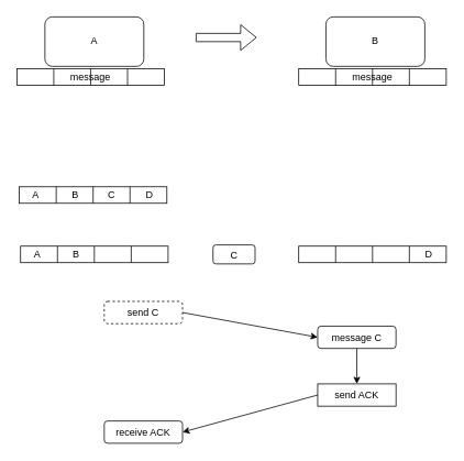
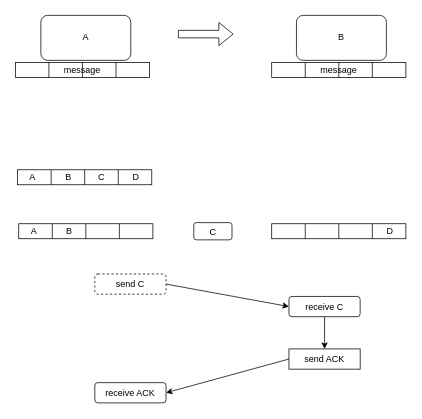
  <mxCell id="0" />
  <mxCell id="1" parent="0" />
  <mxCell id="2" value="" style="rounded=1;whiteSpace=wrap;html=1;" vertex="1" parent="1"><mxGeometry x="258" y="296.5" width="51" height="23" as="geometry" /></mxCell>
  <mxCell id="3" value="A" style="rounded=1;whiteSpace=wrap;html=1;" vertex="1" parent="1"><mxGeometry x="54" y="20" width="120" height="60" as="geometry" /></mxCell>
  <mxCell id="4" value="B" style="rounded=1;whiteSpace=wrap;html=1;" vertex="1" parent="1"><mxGeometry x="395" y="20" width="120" height="60" as="geometry" /></mxCell>
  <mxCell id="5" value="message" style="rounded=0;whiteSpace=wrap;html=1;" vertex="1" parent="1"><mxGeometry x="20" y="83" width="179" height="20" as="geometry" /></mxCell>
  <mxCell id="6" value="" style="endArrow=none;html=1;entryX=0.25;entryY=0;entryDx=0;entryDy=0;exitX=0.25;exitY=1;exitDx=0;exitDy=0;" edge="1" parent="1" source="5" target="5"><mxGeometry width="50" height="50" relative="1" as="geometry"><mxPoint x="-5" y="163" as="sourcePoint" /><mxPoint x="45" y="113" as="targetPoint" /></mxGeometry></mxCell>
  <mxCell id="7" value="" style="endArrow=none;html=1;entryX=0.5;entryY=0;entryDx=0;entryDy=0;exitX=0.5;exitY=1;exitDx=0;exitDy=0;" edge="1" parent="1" source="5" target="5"><mxGeometry width="50" height="50" relative="1" as="geometry"><mxPoint x="74.75" y="113" as="sourcePoint" /><mxPoint x="74.75" y="93" as="targetPoint" /></mxGeometry></mxCell>
  <mxCell id="8" value="" style="endArrow=none;html=1;entryX=0.75;entryY=0;entryDx=0;entryDy=0;exitX=0.75;exitY=1;exitDx=0;exitDy=0;" edge="1" parent="1" source="5" target="5"><mxGeometry width="50" height="50" relative="1" as="geometry"><mxPoint x="119.5" y="113" as="sourcePoint" /><mxPoint x="119.5" y="93" as="targetPoint" /></mxGeometry></mxCell>
  <mxCell id="9" value="message" style="rounded=0;whiteSpace=wrap;html=1;" vertex="1" parent="1"><mxGeometry x="362" y="83" width="179" height="20" as="geometry" /></mxCell>
  <mxCell id="10" value="" style="endArrow=none;html=1;entryX=0.25;entryY=0;entryDx=0;entryDy=0;exitX=0.25;exitY=1;exitDx=0;exitDy=0;" edge="1" parent="1" source="9" target="9"><mxGeometry width="50" height="50" relative="1" as="geometry"><mxPoint x="337" y="163" as="sourcePoint" /><mxPoint x="387" y="113" as="targetPoint" /></mxGeometry></mxCell>
  <mxCell id="11" value="" style="endArrow=none;html=1;entryX=0.5;entryY=0;entryDx=0;entryDy=0;exitX=0.5;exitY=1;exitDx=0;exitDy=0;" edge="1" parent="1" source="9" target="9"><mxGeometry width="50" height="50" relative="1" as="geometry"><mxPoint x="416.75" y="113" as="sourcePoint" /><mxPoint x="416.75" y="93" as="targetPoint" /></mxGeometry></mxCell>
  <mxCell id="12" value="" style="endArrow=none;html=1;entryX=0.75;entryY=0;entryDx=0;entryDy=0;exitX=0.75;exitY=1;exitDx=0;exitDy=0;" edge="1" parent="1" source="9" target="9"><mxGeometry width="50" height="50" relative="1" as="geometry"><mxPoint x="461.5" y="113" as="sourcePoint" /><mxPoint x="461.5" y="93" as="targetPoint" /></mxGeometry></mxCell>
  <mxCell id="13" value="" style="shape=flexArrow;endArrow=classic;html=1;" edge="1" parent="1"><mxGeometry width="50" height="50" relative="1" as="geometry"><mxPoint x="237" y="45" as="sourcePoint" /><mxPoint x="311" y="45" as="targetPoint" /></mxGeometry></mxCell>
  <mxCell id="14" value="" style="rounded=0;whiteSpace=wrap;html=1;" vertex="1" parent="1"><mxGeometry x="23" y="226" width="179" height="20" as="geometry" /></mxCell>
  <mxCell id="15" value="" style="endArrow=none;html=1;entryX=0.25;entryY=0;entryDx=0;entryDy=0;exitX=0.25;exitY=1;exitDx=0;exitDy=0;" edge="1" parent="1" source="14" target="14"><mxGeometry width="50" height="50" relative="1" as="geometry"><mxPoint x="-2" y="306" as="sourcePoint" /><mxPoint x="48" y="256" as="targetPoint" /></mxGeometry></mxCell>
  <mxCell id="16" value="" style="endArrow=none;html=1;entryX=0.5;entryY=0;entryDx=0;entryDy=0;exitX=0.5;exitY=1;exitDx=0;exitDy=0;" edge="1" parent="1" source="14" target="14"><mxGeometry width="50" height="50" relative="1" as="geometry"><mxPoint x="77.75" y="256" as="sourcePoint" /><mxPoint x="77.75" y="236" as="targetPoint" /></mxGeometry></mxCell>
  <mxCell id="17" value="" style="endArrow=none;html=1;entryX=0.75;entryY=0;entryDx=0;entryDy=0;exitX=0.75;exitY=1;exitDx=0;exitDy=0;" edge="1" parent="1" source="14" target="14"><mxGeometry width="50" height="50" relative="1" as="geometry"><mxPoint x="122.5" y="256" as="sourcePoint" /><mxPoint x="122.5" y="236" as="targetPoint" /></mxGeometry></mxCell>
  <mxCell id="18" value="A" style="text;html=1;strokeColor=none;fillColor=none;align=center;verticalAlign=middle;whiteSpace=wrap;rounded=0;" vertex="1" parent="1"><mxGeometry x="23" y="226" width="40" height="20" as="geometry" /></mxCell>
  <mxCell id="19" value="B" style="text;html=1;strokeColor=none;fillColor=none;align=center;verticalAlign=middle;whiteSpace=wrap;rounded=0;" vertex="1" parent="1"><mxGeometry x="70.5" y="226" width="40" height="20" as="geometry" /></mxCell>
  <mxCell id="20" value="C" style="text;html=1;strokeColor=none;fillColor=none;align=center;verticalAlign=middle;whiteSpace=wrap;rounded=0;" vertex="1" parent="1"><mxGeometry x="114.5" y="226" width="40" height="20" as="geometry" /></mxCell>
  <mxCell id="21" value="D" style="text;html=1;strokeColor=none;fillColor=none;align=center;verticalAlign=middle;whiteSpace=wrap;rounded=0;" vertex="1" parent="1"><mxGeometry x="160.5" y="226" width="40" height="20" as="geometry" /></mxCell>
  <mxCell id="22" value="" style="rounded=0;whiteSpace=wrap;html=1;" vertex="1" parent="1"><mxGeometry x="24.5" y="298" width="179" height="20" as="geometry" /></mxCell>
  <mxCell id="23" value="" style="endArrow=none;html=1;entryX=0.25;entryY=0;entryDx=0;entryDy=0;exitX=0.25;exitY=1;exitDx=0;exitDy=0;" edge="1" parent="1" source="22" target="22"><mxGeometry width="50" height="50" relative="1" as="geometry"><mxPoint x="-0.5" y="378" as="sourcePoint" /><mxPoint x="49.5" y="328" as="targetPoint" /></mxGeometry></mxCell>
  <mxCell id="24" value="" style="endArrow=none;html=1;entryX=0.5;entryY=0;entryDx=0;entryDy=0;exitX=0.5;exitY=1;exitDx=0;exitDy=0;" edge="1" parent="1" source="22" target="22"><mxGeometry width="50" height="50" relative="1" as="geometry"><mxPoint x="79.25" y="328" as="sourcePoint" /><mxPoint x="79.25" y="308" as="targetPoint" /></mxGeometry></mxCell>
  <mxCell id="25" value="" style="endArrow=none;html=1;entryX=0.75;entryY=0;entryDx=0;entryDy=0;exitX=0.75;exitY=1;exitDx=0;exitDy=0;" edge="1" parent="1" source="22" target="22"><mxGeometry width="50" height="50" relative="1" as="geometry"><mxPoint x="124" y="328" as="sourcePoint" /><mxPoint x="124" y="308" as="targetPoint" /></mxGeometry></mxCell>
  <mxCell id="26" value="A" style="text;html=1;strokeColor=none;fillColor=none;align=center;verticalAlign=middle;whiteSpace=wrap;rounded=0;" vertex="1" parent="1"><mxGeometry x="24.5" y="298" width="40" height="20" as="geometry" /></mxCell>
  <mxCell id="27" value="B" style="text;html=1;strokeColor=none;fillColor=none;align=center;verticalAlign=middle;whiteSpace=wrap;rounded=0;" vertex="1" parent="1"><mxGeometry x="72" y="298" width="40" height="20" as="geometry" /></mxCell>
  <mxCell id="28" value="" style="rounded=0;whiteSpace=wrap;html=1;" vertex="1" parent="1"><mxGeometry x="362" y="298" width="179" height="20" as="geometry" /></mxCell>
  <mxCell id="29" value="" style="endArrow=none;html=1;entryX=0.25;entryY=0;entryDx=0;entryDy=0;exitX=0.25;exitY=1;exitDx=0;exitDy=0;" edge="1" parent="1" source="28" target="28"><mxGeometry width="50" height="50" relative="1" as="geometry"><mxPoint x="337" y="378" as="sourcePoint" /><mxPoint x="387" y="328" as="targetPoint" /></mxGeometry></mxCell>
  <mxCell id="30" value="" style="endArrow=none;html=1;entryX=0.5;entryY=0;entryDx=0;entryDy=0;exitX=0.5;exitY=1;exitDx=0;exitDy=0;" edge="1" parent="1" source="28" target="28"><mxGeometry width="50" height="50" relative="1" as="geometry"><mxPoint x="416.75" y="328" as="sourcePoint" /><mxPoint x="416.75" y="308" as="targetPoint" /></mxGeometry></mxCell>
  <mxCell id="31" value="" style="endArrow=none;html=1;entryX=0.75;entryY=0;entryDx=0;entryDy=0;exitX=0.75;exitY=1;exitDx=0;exitDy=0;" edge="1" parent="1" source="28" target="28"><mxGeometry width="50" height="50" relative="1" as="geometry"><mxPoint x="461.5" y="328" as="sourcePoint" /><mxPoint x="461.5" y="308" as="targetPoint" /></mxGeometry></mxCell>
  <mxCell id="32" value="D" style="text;html=1;strokeColor=none;fillColor=none;align=center;verticalAlign=middle;whiteSpace=wrap;rounded=0;" vertex="1" parent="1"><mxGeometry x="499.5" y="298" width="40" height="20" as="geometry" /></mxCell>
  <mxCell id="33" value="C" style="text;html=1;strokeColor=none;fillColor=none;align=center;verticalAlign=middle;whiteSpace=wrap;rounded=0;" vertex="1" parent="1"><mxGeometry x="264" y="299.5" width="40" height="20" as="geometry" /></mxCell>
  <mxCell id="34" value="send C" style="rounded=1;whiteSpace=wrap;html=1;dashed=1;" vertex="1" parent="1"><mxGeometry x="126" y="365" width="95" height="27" as="geometry" /></mxCell>
  <mxCell id="35" style="edgeStyle=orthogonalEdgeStyle;rounded=0;orthogonalLoop=1;jettySize=auto;html=1;entryX=0.5;entryY=0;entryDx=0;entryDy=0;" edge="1" parent="1" source="36" target="37"><mxGeometry relative="1" as="geometry" /></mxCell>
- <mxCell id="36" value="message C" style="rounded=1;whiteSpace=wrap;html=1;" vertex="1" parent="1"><mxGeometry x="385" y="395" width="95" height="27" as="geometry" /></mxCell>
+ <mxCell id="36" value="receive C" style="rounded=1;whiteSpace=wrap;html=1;" vertex="1" parent="1"><mxGeometry x="385" y="395" width="95" height="27" as="geometry" /></mxCell>
  <mxCell id="37" value="send ACK" style="whiteSpace=wrap;html=1;rounded=0;" vertex="1" parent="1"><mxGeometry x="385" y="465" width="95" height="27" as="geometry" /></mxCell>
  <mxCell id="38" value="receive ACK" style="rounded=1;whiteSpace=wrap;html=1;" vertex="1" parent="1"><mxGeometry x="126" y="510" width="95" height="27" as="geometry" /></mxCell>
  <mxCell id="39" value="" style="endArrow=classic;html=1;exitX=1;exitY=0.5;exitDx=0;exitDy=0;entryX=0;entryY=0.5;entryDx=0;entryDy=0;" edge="1" parent="1" source="34" target="36"><mxGeometry width="50" height="50" relative="1" as="geometry"><mxPoint x="242" y="431" as="sourcePoint" /><mxPoint x="292" y="381" as="targetPoint" /></mxGeometry></mxCell>
  <mxCell id="40" value="" style="endArrow=classic;html=1;exitX=0;exitY=0.5;exitDx=0;exitDy=0;entryX=1;entryY=0.5;entryDx=0;entryDy=0;" edge="1" parent="1" source="37" target="38"><mxGeometry width="50" height="50" relative="1" as="geometry"><mxPoint x="231" y="382.5" as="sourcePoint" /><mxPoint x="395" y="418.5" as="targetPoint" /></mxGeometry></mxCell>
